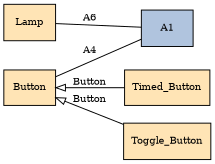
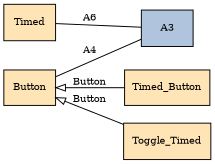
  digraph {
    rankdir=LR
    node [fillcolor=moccasin fontsize=10 shape=record style=filled]
    edge [arrowhead=none fontsize=10]
-   A1 [fillcolor=lightsteelblue]
+   A1 [fillcolor=lightsteelblue label=A3]
    Button
    Timed_Button
-   Toggle_Button
-   Lamp
+   Toggle_Button [label=Toggle_Timed]
+   Lamp [label=Timed]
    Button -> A1 [label=A4]
    Button -> Timed_Button [arrowtail=onormal dir=back label=Button]
    Button -> Toggle_Button [arrowtail=onormal dir=back label=Button]
    Lamp -> A1 [label=A6]
  }
